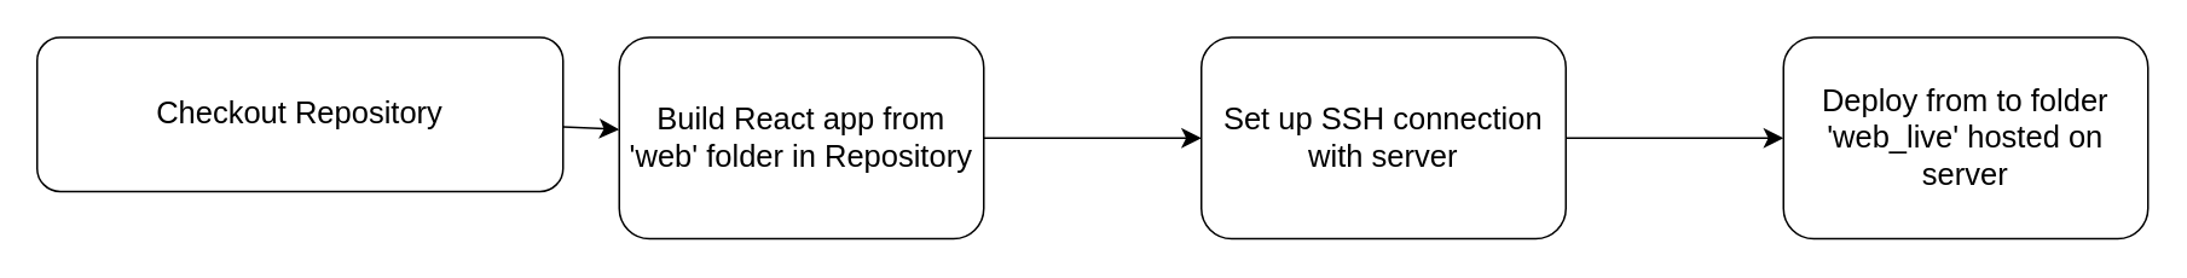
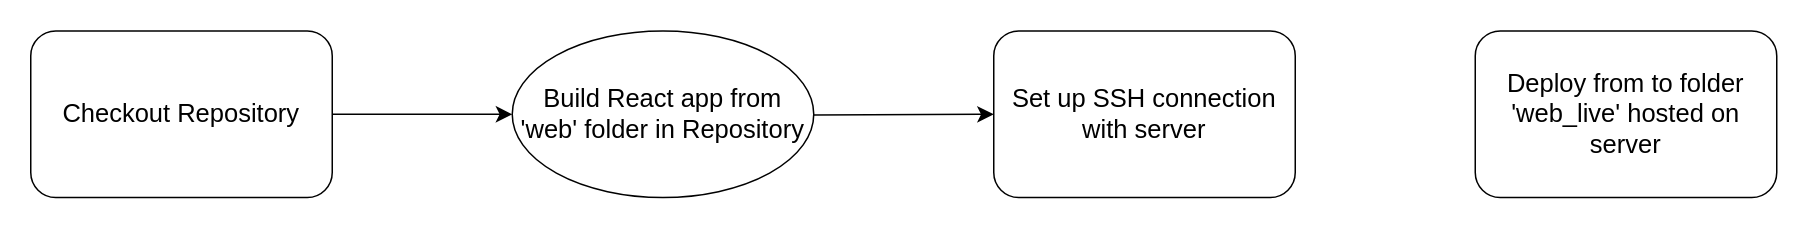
  <mxCell id="0" />
  <mxCell id="1" parent="0" />
  <mxCell id="2" value="" style="edgeStyle=none;curved=1;rounded=0;orthogonalLoop=1;jettySize=auto;html=1;fontSize=17;startSize=8;endSize=8;" edge="1" parent="1" source="3" target="5"><mxGeometry relative="1" as="geometry" /></mxCell>
- <mxCell id="3" value="Checkout Repository" style="rounded=1;whiteSpace=wrap;html=1;fontSize=17;" vertex="1" parent="1"><mxGeometry x="20" y="20" width="290" height="85" as="geometry" /></mxCell>
+ <mxCell id="3" value="Checkout Repository" style="rounded=1;whiteSpace=wrap;html=1;fontSize=17;" vertex="1" parent="1"><mxGeometry x="20" y="20" width="201" height="111" as="geometry" /></mxCell>
  <mxCell id="4" value="" style="edgeStyle=none;curved=1;rounded=0;orthogonalLoop=1;jettySize=auto;html=1;fontSize=17;startSize=8;endSize=8;" edge="1" parent="1" source="5" target="7"><mxGeometry relative="1" as="geometry" /></mxCell>
- <mxCell id="5" value="Build React app from 'web' folder in Repository" style="rounded=1;whiteSpace=wrap;html=1;fontSize=17;" vertex="1" parent="1"><mxGeometry x="341" y="20" width="201" height="111" as="geometry" /></mxCell>
- <mxCell id="6" value="" style="edgeStyle=none;curved=1;rounded=0;orthogonalLoop=1;jettySize=auto;html=1;fontSize=17;startSize=8;endSize=8;" edge="1" parent="1" source="7" target="8"><mxGeometry relative="1" as="geometry" /></mxCell>
+ <mxCell id="5" value="Build React app from 'web' folder in Repository" style="ellipse;whiteSpace=wrap;html=1;fontSize=17;" vertex="1" parent="1"><mxGeometry x="341" y="20" width="201" height="111" as="geometry" /></mxCell>
  <mxCell id="7" value="Set up SSH connection with server" style="rounded=1;whiteSpace=wrap;html=1;fontSize=17;" vertex="1" parent="1"><mxGeometry x="662" y="20" width="201" height="111" as="geometry" /></mxCell>
  <mxCell id="8" value="Deploy from to folder 'web_live' hosted on server" style="rounded=1;whiteSpace=wrap;html=1;fontSize=17;" vertex="1" parent="1"><mxGeometry x="983" y="20" width="201" height="111" as="geometry" /></mxCell>
